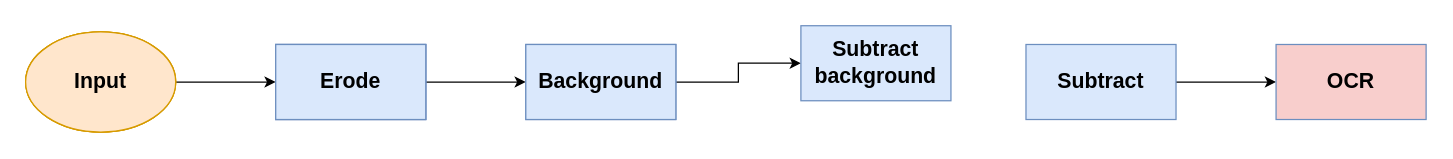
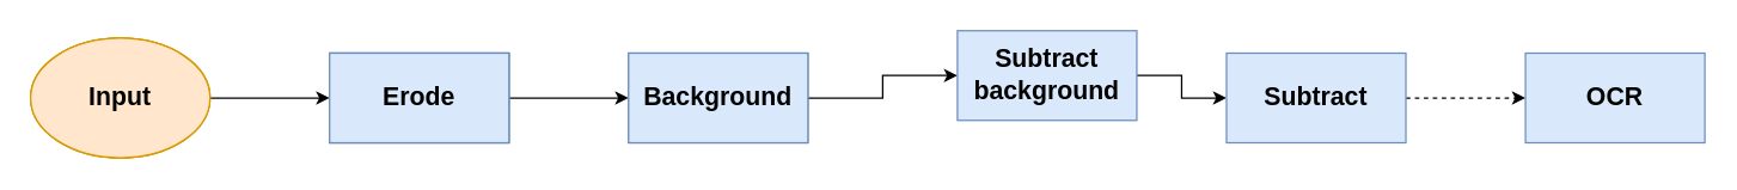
  <mxCell id="0" />
  <mxCell id="1" parent="0" />
  <mxCell id="2" value="" style="edgeStyle=orthogonalEdgeStyle;rounded=0;orthogonalLoop=1;jettySize=auto;html=1;" edge="1" parent="1" source="3" target="5"><mxGeometry relative="1" as="geometry" /></mxCell>
  <mxCell id="3" value="Input" style="ellipse;whiteSpace=wrap;html=1;fillColor=#ffe6cc;strokeColor=#d79b00;" vertex="1" parent="1"><mxGeometry x="20" y="25" width="120" height="80" as="geometry" /></mxCell>
  <mxCell id="4" value="" style="edgeStyle=orthogonalEdgeStyle;rounded=0;orthogonalLoop=1;jettySize=auto;html=1;" edge="1" parent="1" source="5" target="7"><mxGeometry relative="1" as="geometry" /></mxCell>
  <mxCell id="5" value="Erode" style="whiteSpace=wrap;html=1;fillColor=#dae8fc;strokeColor=#6c8ebf;" vertex="1" parent="1"><mxGeometry x="220" y="35" width="120" height="60" as="geometry" /></mxCell>
  <mxCell id="6" value="" style="edgeStyle=orthogonalEdgeStyle;rounded=0;orthogonalLoop=1;jettySize=auto;html=1;" edge="1" parent="1" source="7" target="9"><mxGeometry relative="1" as="geometry" /></mxCell>
  <mxCell id="7" value="Background" style="whiteSpace=wrap;html=1;fillColor=#dae8fc;strokeColor=#6c8ebf;" vertex="1" parent="1"><mxGeometry x="420" y="35" width="120" height="60" as="geometry" /></mxCell>
+ <mxCell id="8" value="" style="edgeStyle=orthogonalEdgeStyle;rounded=0;orthogonalLoop=1;jettySize=auto;html=1;" edge="1" parent="1" source="9" target="11"><mxGeometry relative="1" as="geometry" /></mxCell>
  <mxCell id="9" value="Subtract background" style="whiteSpace=wrap;html=1;fillColor=#dae8fc;strokeColor=#6c8ebf;fontStyle=1;fontSize=17;" vertex="1" parent="1"><mxGeometry x="640" y="20" width="120" height="60" as="geometry" /></mxCell>
- <mxCell id="10" value="" style="edgeStyle=orthogonalEdgeStyle;rounded=0;orthogonalLoop=1;jettySize=auto;html=1;" edge="1" parent="1" source="11" target="12"><mxGeometry relative="1" as="geometry" /></mxCell>
+ <mxCell id="10" value="" style="edgeStyle=orthogonalEdgeStyle;rounded=0;orthogonalLoop=1;jettySize=auto;html=1;dashed=1;" edge="1" parent="1" source="11" target="12"><mxGeometry relative="1" as="geometry" /></mxCell>
  <mxCell id="11" value="Subtract" style="whiteSpace=wrap;html=1;fillColor=#dae8fc;strokeColor=#6c8ebf;fontStyle=1;fontSize=17;" vertex="1" parent="1"><mxGeometry x="820" y="35" width="120" height="60" as="geometry" /></mxCell>
- <mxCell id="12" value="OCR" style="whiteSpace=wrap;html=1;fillColor=#f8cecc;strokeColor=#6c8ebf;fontStyle=1;fontSize=17;" vertex="1" parent="1"><mxGeometry x="1020" y="35" width="120" height="60" as="geometry" /></mxCell>
+ <mxCell id="12" value="OCR" style="whiteSpace=wrap;html=1;fillColor=#dae8fc;strokeColor=#6c8ebf;fontStyle=1;fontSize=17;" vertex="1" parent="1"><mxGeometry x="1020" y="35" width="120" height="60" as="geometry" /></mxCell>
  <mxCell id="13" value="Input" style="ellipse;whiteSpace=wrap;html=1;fillColor=#ffe6cc;strokeColor=#d79b00;" vertex="1" parent="1"><mxGeometry x="20" y="25" width="120" height="80" as="geometry" /></mxCell>
  <mxCell id="14" value="Erode" style="whiteSpace=wrap;html=1;fillColor=#dae8fc;strokeColor=#6c8ebf;" vertex="1" parent="1"><mxGeometry x="220" y="35" width="120" height="60" as="geometry" /></mxCell>
  <mxCell id="15" value="Input" style="ellipse;whiteSpace=wrap;html=1;fillColor=#ffe6cc;strokeColor=#d79b00;fontStyle=1;fontSize=17;" vertex="1" parent="1"><mxGeometry x="20" y="25" width="120" height="80" as="geometry" /></mxCell>
  <mxCell id="16" value="Erode" style="whiteSpace=wrap;html=1;fillColor=#dae8fc;strokeColor=#6c8ebf;fontStyle=1;fontSize=17;" vertex="1" parent="1"><mxGeometry x="220" y="35" width="120" height="60" as="geometry" /></mxCell>
  <mxCell id="17" value="Background" style="whiteSpace=wrap;html=1;fillColor=#dae8fc;strokeColor=#6c8ebf;fontStyle=1;fontSize=17;" vertex="1" parent="1"><mxGeometry x="420" y="35" width="120" height="60" as="geometry" /></mxCell>
